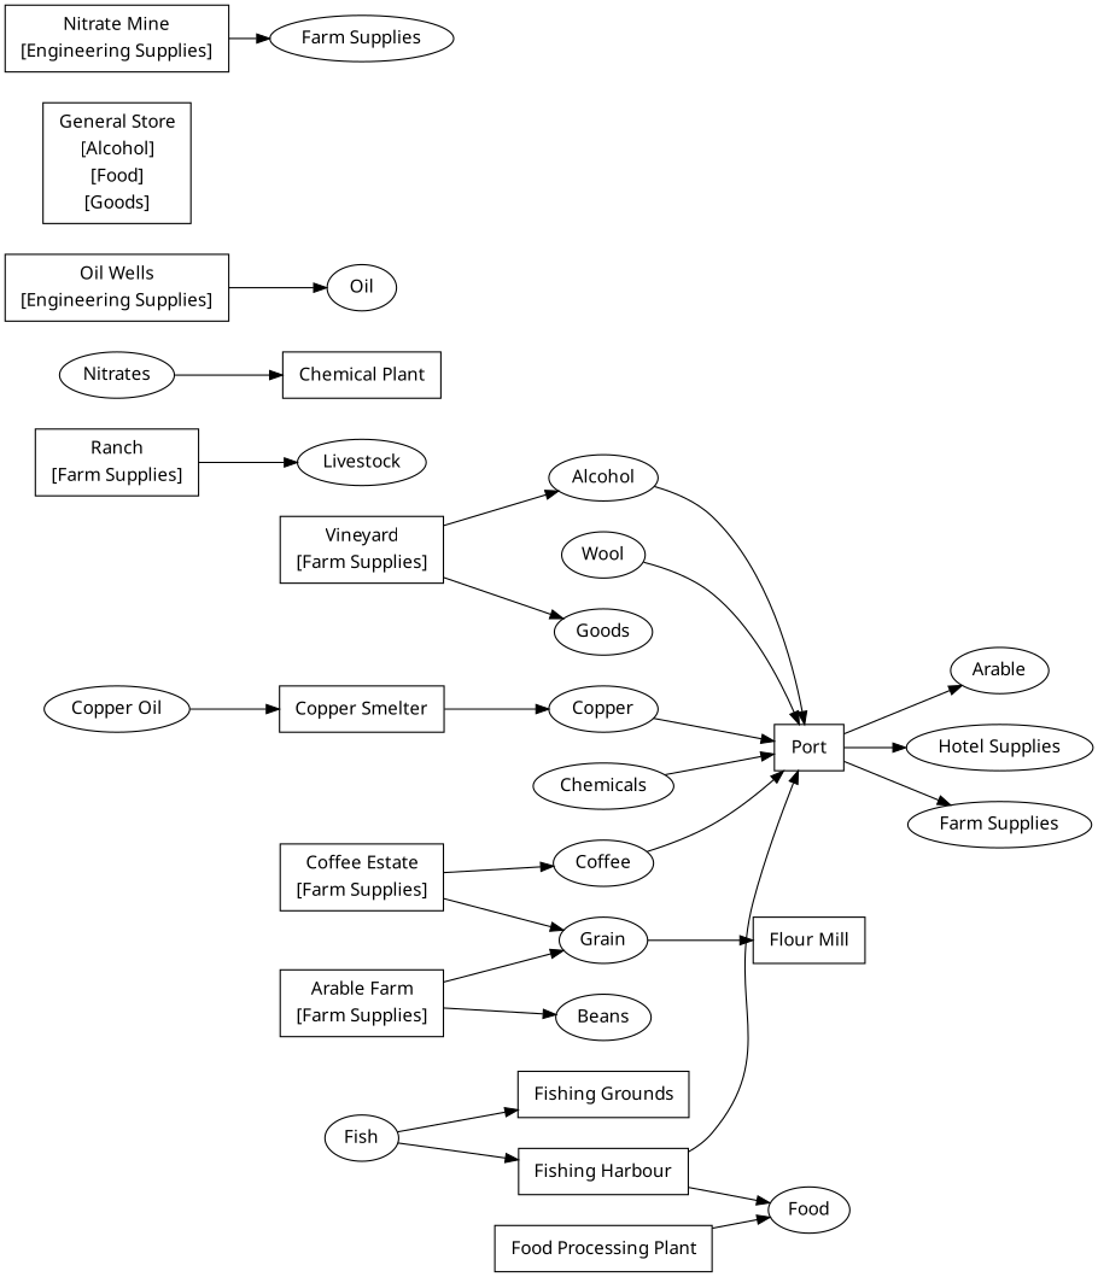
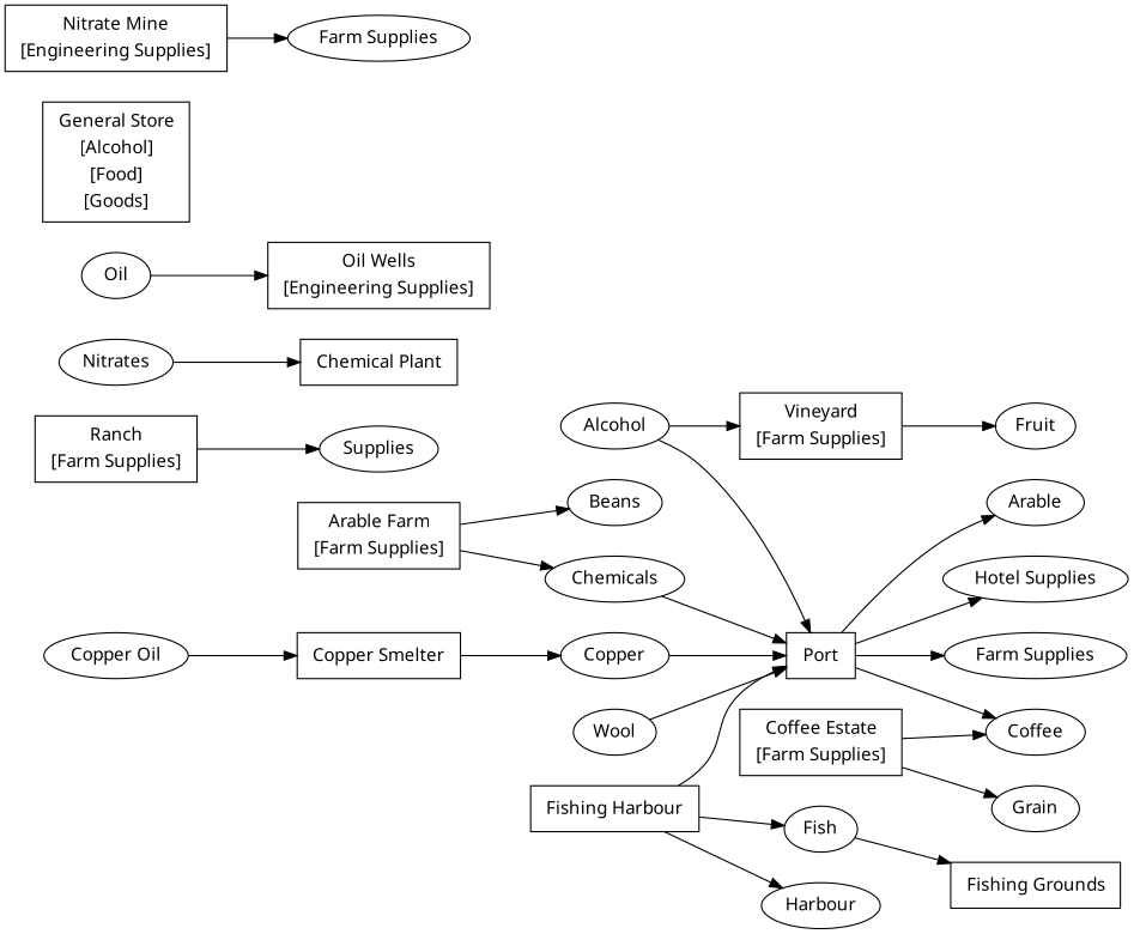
  digraph {
    fname="docs/html/tropic_basic.dot"
    fontname="Noto Sans"
    nodesep=0.33
    rankdir=LR
    ranksep=0.44
    node [fontname="Noto Sans" shape=ellipse]
    edge [fontname="Noto Sans" weight=2]
    n1 [label=Alcohol]
    n2 [label=<             <table border="0" cellborder="0">                 <tr><td>Port</td></tr>                                                                                                                                                                                                                                                                                                                                                                                                                                                                                                                              </table>         > shape=box]
    n3 [label=Arable]
    n4 [label="Hotel Supplies"]
    n5 [label="Farm Supplies"]
    n6 [label=Beans]
-   n7 [label=<             <table border="0" cellborder="0">                 <tr><td>Food Processing Plant</td></tr>                                                                                                                                                                                              </table>         > shape=box]
-   n8 [label=Food]
+   n8 [label=Harbour]
    n9 [label=Chemicals]
    n10 [label=<             <table border="0" cellborder="0">                 <tr><td>Copper Smelter</td></tr>                                                                                                                                                                                              </table>         > shape=box]
    n11 [label=Copper]
    n12 [label=Coffee]
    n13 [label="Copper Oil"]
    n14 [label=Fish]
    n15 [label=<             <table border="0" cellborder="0">                 <tr><td>Fishing Harbour</td></tr>                                                                                                              </table>         > shape=box]
    n16 [label=<             <table border="0" cellborder="0">                 <tr><td>Fishing Grounds</td></tr>                              </table>         > shape=box]
-   n17 [label=Goods]
+   n17 [label=Fruit]
    n18 [label=Grain]
-   n19 [label=<             <table border="0" cellborder="0">                 <tr><td>Flour Mill</td></tr>                                                                                                              </table>         > shape=box]
-   n20 [label=Livestock]
+   n20 [label=Supplies]
    n21 [label=Nitrates]
    n22 [label=<             <table border="0" cellborder="0">                 <tr><td>Chemical Plant</td></tr>                                                                                                                                                                                              </table>         > shape=box]
    n23 [label=Oil]
    n24 [label=Wool]
    n25 [label=<             <table border="0" cellborder="0">                 <tr><td>Arable Farm</td></tr>                                                               <tr><td>[Farm Supplies]</td></tr>                                                                                             </table>         > shape=box]
    n26 [label=<             <table border="0" cellborder="0">                 <tr><td>Coffee Estate</td></tr>                                                               <tr><td>[Farm Supplies]</td></tr>                                                                                             </table>         > shape=box]
    n27 [label=<             <table border="0" cellborder="0">                 <tr><td>General Store</td></tr>                                                                                                         <tr><td>[Alcohol]</td></tr>                                                                                                                              <tr><td>[Food]</td></tr>                                                                                                                              <tr><td>[Goods]</td></tr>                                                   </table>         > shape=box]
    n28 [label=<             <table border="0" cellborder="0">                 <tr><td>Nitrate Mine</td></tr>                                                               <tr><td>[Engineering Supplies]</td></tr>                                                                                             </table>         > shape=box]
    n29 [label="Farm Supplies"]
    n30 [label=<             <table border="0" cellborder="0">                 <tr><td>Oil Wells</td></tr>                                                               <tr><td>[Engineering Supplies]</td></tr>                                                                                             </table>         > shape=box]
    n31 [label=<             <table border="0" cellborder="0">                 <tr><td>Ranch</td></tr>                                                               <tr><td>[Farm Supplies]</td></tr>                                                                                             </table>         > shape=box]
    n32 [label=<             <table border="0" cellborder="0">                 <tr><td>Vineyard</td></tr>                                                               <tr><td>[Farm Supplies]</td></tr>                                                                                             </table>         > shape=box]
    n1 -> n2 [weight=6]
    n2 -> n3 [weight=3]
    n2 -> n4 [weight=3]
    n2 -> n5 [weight=3]
-   n7 -> n8 [weight=1]
    n9 -> n2 [weight=6]
    n10 -> n11 [weight=1]
    n11 -> n2 [weight=6]
-   n12 -> n2 [weight=6]
+   n2 -> n12 [weight=6]
    n13 -> n10
-   n14 -> n15 [weight=1]
+   n15 -> n14 [weight=1]
    n14 -> n16 [weight=1]
    n15 -> n2 [weight=6]
    n15 -> n8 [weight=1]
-   n18 -> n19 [weight=1]
    n21 -> n22
    n24 -> n2 [weight=6]
    n25 -> n6
-   n25 -> n18
+   n25 -> n9
    n26 -> n12
    n26 -> n18
    n28 -> n29
-   n30 -> n23 [weight=1]
+   n23 -> n30 [weight=1]
    n31 -> n20
-   n32 -> n1
+   n1 -> n32
    n32 -> n17
  }
